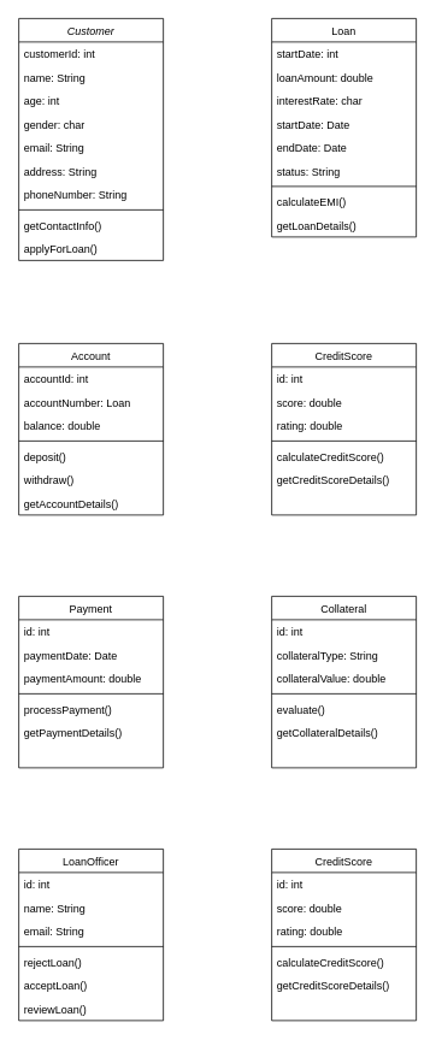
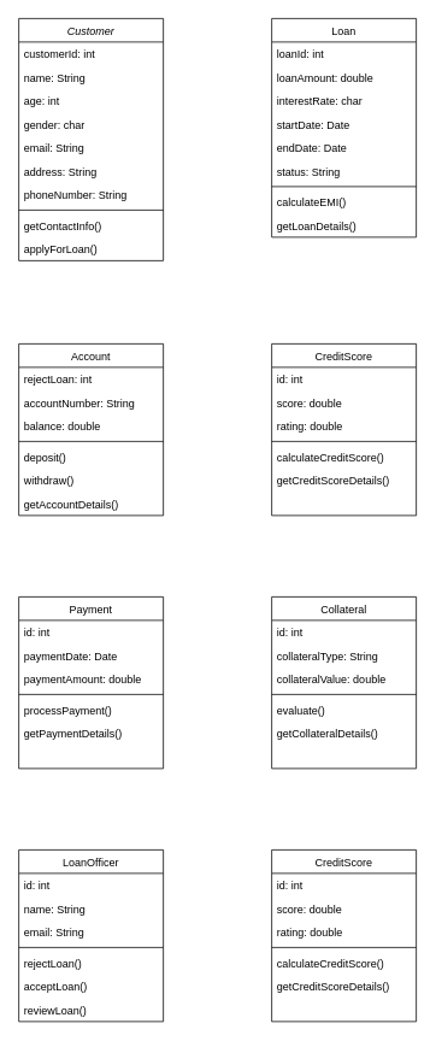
  <mxCell id="0" />
  <mxCell id="1" parent="0" />
  <mxCell id="2" value="Customer" style="swimlane;fontStyle=2;align=center;verticalAlign=top;childLayout=stackLayout;horizontal=1;startSize=26;horizontalStack=0;resizeParent=1;resizeLast=0;collapsible=1;marginBottom=0;rounded=0;shadow=0;strokeWidth=1;" parent="1" vertex="1"><mxGeometry x="20" y="20" width="160" height="268" as="geometry"><mxRectangle x="230" y="140" width="160" height="26" as="alternateBounds" /></mxGeometry></mxCell>
  <mxCell id="3" value="customerId: int" style="text;align=left;verticalAlign=top;spacingLeft=4;spacingRight=4;overflow=hidden;rotatable=0;points=[[0,0.5],[1,0.5]];portConstraint=eastwest;" parent="2" vertex="1"><mxGeometry y="26" width="160" height="26" as="geometry" /></mxCell>
  <mxCell id="4" value="name: String" style="text;align=left;verticalAlign=top;spacingLeft=4;spacingRight=4;overflow=hidden;rotatable=0;points=[[0,0.5],[1,0.5]];portConstraint=eastwest;rounded=0;shadow=0;html=0;" parent="2" vertex="1"><mxGeometry y="52" width="160" height="26" as="geometry" /></mxCell>
  <mxCell id="5" value="age: int" style="text;align=left;verticalAlign=top;spacingLeft=4;spacingRight=4;overflow=hidden;rotatable=0;points=[[0,0.5],[1,0.5]];portConstraint=eastwest;rounded=0;shadow=0;html=0;" parent="2" vertex="1"><mxGeometry y="78" width="160" height="26" as="geometry" /></mxCell>
  <mxCell id="6" value="gender: char" style="text;align=left;verticalAlign=top;spacingLeft=4;spacingRight=4;overflow=hidden;rotatable=0;points=[[0,0.5],[1,0.5]];portConstraint=eastwest;rounded=0;shadow=0;html=0;" parent="2" vertex="1"><mxGeometry y="104" width="160" height="26" as="geometry" /></mxCell>
  <mxCell id="7" value="email: String" style="text;align=left;verticalAlign=top;spacingLeft=4;spacingRight=4;overflow=hidden;rotatable=0;points=[[0,0.5],[1,0.5]];portConstraint=eastwest;rounded=0;shadow=0;html=0;" parent="2" vertex="1"><mxGeometry y="130" width="160" height="26" as="geometry" /></mxCell>
  <mxCell id="8" value="address: String" style="text;align=left;verticalAlign=top;spacingLeft=4;spacingRight=4;overflow=hidden;rotatable=0;points=[[0,0.5],[1,0.5]];portConstraint=eastwest;rounded=0;shadow=0;html=0;" parent="2" vertex="1"><mxGeometry y="156" width="160" height="26" as="geometry" /></mxCell>
  <mxCell id="9" value="phoneNumber: String" style="text;align=left;verticalAlign=top;spacingLeft=4;spacingRight=4;overflow=hidden;rotatable=0;points=[[0,0.5],[1,0.5]];portConstraint=eastwest;rounded=0;shadow=0;html=0;" parent="2" vertex="1"><mxGeometry y="182" width="160" height="26" as="geometry" /></mxCell>
  <mxCell id="10" value="" style="line;html=1;strokeWidth=1;align=left;verticalAlign=middle;spacingTop=-1;spacingLeft=3;spacingRight=3;rotatable=0;labelPosition=right;points=[];portConstraint=eastwest;" parent="2" vertex="1"><mxGeometry y="208" width="160" height="8" as="geometry" /></mxCell>
  <mxCell id="11" value="getContactInfo()" style="text;align=left;verticalAlign=top;spacingLeft=4;spacingRight=4;overflow=hidden;rotatable=0;points=[[0,0.5],[1,0.5]];portConstraint=eastwest;" parent="2" vertex="1"><mxGeometry y="216" width="160" height="26" as="geometry" /></mxCell>
  <mxCell id="12" value="applyForLoan()" style="text;align=left;verticalAlign=top;spacingLeft=4;spacingRight=4;overflow=hidden;rotatable=0;points=[[0,0.5],[1,0.5]];portConstraint=eastwest;" parent="2" vertex="1"><mxGeometry y="242" width="160" height="26" as="geometry" /></mxCell>
  <mxCell id="13" value="Loan" style="swimlane;fontStyle=0;align=center;verticalAlign=top;childLayout=stackLayout;horizontal=1;startSize=26;horizontalStack=0;resizeParent=1;resizeLast=0;collapsible=1;marginBottom=0;rounded=0;shadow=0;strokeWidth=1;" parent="1" vertex="1"><mxGeometry x="300" y="20" width="160" height="242" as="geometry"><mxRectangle x="550" y="140" width="160" height="26" as="alternateBounds" /></mxGeometry></mxCell>
- <mxCell id="14" value="startDate: int" style="text;align=left;verticalAlign=top;spacingLeft=4;spacingRight=4;overflow=hidden;rotatable=0;points=[[0,0.5],[1,0.5]];portConstraint=eastwest;" parent="13" vertex="1"><mxGeometry y="26" width="160" height="26" as="geometry" /></mxCell>
+ <mxCell id="14" value="loanId: int" style="text;align=left;verticalAlign=top;spacingLeft=4;spacingRight=4;overflow=hidden;rotatable=0;points=[[0,0.5],[1,0.5]];portConstraint=eastwest;" parent="13" vertex="1"><mxGeometry y="26" width="160" height="26" as="geometry" /></mxCell>
  <mxCell id="15" value="loanAmount: double" style="text;align=left;verticalAlign=top;spacingLeft=4;spacingRight=4;overflow=hidden;rotatable=0;points=[[0,0.5],[1,0.5]];portConstraint=eastwest;rounded=0;shadow=0;html=0;" parent="13" vertex="1"><mxGeometry y="52" width="160" height="26" as="geometry" /></mxCell>
  <mxCell id="16" value="interestRate: char" style="text;align=left;verticalAlign=top;spacingLeft=4;spacingRight=4;overflow=hidden;rotatable=0;points=[[0,0.5],[1,0.5]];portConstraint=eastwest;rounded=0;shadow=0;html=0;" parent="13" vertex="1"><mxGeometry y="78" width="160" height="26" as="geometry" /></mxCell>
  <mxCell id="17" value="startDate: Date" style="text;align=left;verticalAlign=top;spacingLeft=4;spacingRight=4;overflow=hidden;rotatable=0;points=[[0,0.5],[1,0.5]];portConstraint=eastwest;rounded=0;shadow=0;html=0;" parent="13" vertex="1"><mxGeometry y="104" width="160" height="26" as="geometry" /></mxCell>
  <mxCell id="18" value="endDate: Date" style="text;align=left;verticalAlign=top;spacingLeft=4;spacingRight=4;overflow=hidden;rotatable=0;points=[[0,0.5],[1,0.5]];portConstraint=eastwest;rounded=0;shadow=0;html=0;" parent="13" vertex="1"><mxGeometry y="130" width="160" height="26" as="geometry" /></mxCell>
  <mxCell id="19" value="status: String" style="text;align=left;verticalAlign=top;spacingLeft=4;spacingRight=4;overflow=hidden;rotatable=0;points=[[0,0.5],[1,0.5]];portConstraint=eastwest;rounded=0;shadow=0;html=0;" vertex="1" parent="13"><mxGeometry y="156" width="160" height="26" as="geometry" /></mxCell>
  <mxCell id="20" value="" style="line;html=1;strokeWidth=1;align=left;verticalAlign=middle;spacingTop=-1;spacingLeft=3;spacingRight=3;rotatable=0;labelPosition=right;points=[];portConstraint=eastwest;" parent="13" vertex="1"><mxGeometry y="182" width="160" height="8" as="geometry" /></mxCell>
  <mxCell id="21" value="calculateEMI()" style="text;align=left;verticalAlign=top;spacingLeft=4;spacingRight=4;overflow=hidden;rotatable=0;points=[[0,0.5],[1,0.5]];portConstraint=eastwest;" parent="13" vertex="1"><mxGeometry y="190" width="160" height="26" as="geometry" /></mxCell>
  <mxCell id="22" value="getLoanDetails()" style="text;align=left;verticalAlign=top;spacingLeft=4;spacingRight=4;overflow=hidden;rotatable=0;points=[[0,0.5],[1,0.5]];portConstraint=eastwest;" parent="13" vertex="1"><mxGeometry y="216" width="160" height="26" as="geometry" /></mxCell>
  <mxCell id="23" value="Account" style="swimlane;fontStyle=0;align=center;verticalAlign=top;childLayout=stackLayout;horizontal=1;startSize=26;horizontalStack=0;resizeParent=1;resizeLast=0;collapsible=1;marginBottom=0;rounded=0;shadow=0;strokeWidth=1;" vertex="1" parent="1"><mxGeometry x="20" y="380" width="160" height="190" as="geometry"><mxRectangle x="130" y="380" width="160" height="26" as="alternateBounds" /></mxGeometry></mxCell>
- <mxCell id="24" value="accountId: int" style="text;align=left;verticalAlign=top;spacingLeft=4;spacingRight=4;overflow=hidden;rotatable=0;points=[[0,0.5],[1,0.5]];portConstraint=eastwest;" vertex="1" parent="23"><mxGeometry y="26" width="160" height="26" as="geometry" /></mxCell>
- <mxCell id="25" value="accountNumber: Loan" style="text;align=left;verticalAlign=top;spacingLeft=4;spacingRight=4;overflow=hidden;rotatable=0;points=[[0,0.5],[1,0.5]];portConstraint=eastwest;rounded=0;shadow=0;html=0;" vertex="1" parent="23"><mxGeometry y="52" width="160" height="26" as="geometry" /></mxCell>
+ <mxCell id="24" value="rejectLoan: int" style="text;align=left;verticalAlign=top;spacingLeft=4;spacingRight=4;overflow=hidden;rotatable=0;points=[[0,0.5],[1,0.5]];portConstraint=eastwest;" vertex="1" parent="23"><mxGeometry y="26" width="160" height="26" as="geometry" /></mxCell>
+ <mxCell id="25" value="accountNumber: String" style="text;align=left;verticalAlign=top;spacingLeft=4;spacingRight=4;overflow=hidden;rotatable=0;points=[[0,0.5],[1,0.5]];portConstraint=eastwest;rounded=0;shadow=0;html=0;" vertex="1" parent="23"><mxGeometry y="52" width="160" height="26" as="geometry" /></mxCell>
  <mxCell id="26" value="balance: double" style="text;align=left;verticalAlign=top;spacingLeft=4;spacingRight=4;overflow=hidden;rotatable=0;points=[[0,0.5],[1,0.5]];portConstraint=eastwest;rounded=0;shadow=0;html=0;" vertex="1" parent="23"><mxGeometry y="78" width="160" height="26" as="geometry" /></mxCell>
  <mxCell id="27" value="" style="line;html=1;strokeWidth=1;align=left;verticalAlign=middle;spacingTop=-1;spacingLeft=3;spacingRight=3;rotatable=0;labelPosition=right;points=[];portConstraint=eastwest;" vertex="1" parent="23"><mxGeometry y="104" width="160" height="8" as="geometry" /></mxCell>
  <mxCell id="28" value="deposit()" style="text;align=left;verticalAlign=top;spacingLeft=4;spacingRight=4;overflow=hidden;rotatable=0;points=[[0,0.5],[1,0.5]];portConstraint=eastwest;" vertex="1" parent="23"><mxGeometry y="112" width="160" height="26" as="geometry" /></mxCell>
  <mxCell id="29" value="withdraw()" style="text;align=left;verticalAlign=top;spacingLeft=4;spacingRight=4;overflow=hidden;rotatable=0;points=[[0,0.5],[1,0.5]];portConstraint=eastwest;" vertex="1" parent="23"><mxGeometry y="138" width="160" height="26" as="geometry" /></mxCell>
  <mxCell id="30" value="getAccountDetails()" style="text;align=left;verticalAlign=top;spacingLeft=4;spacingRight=4;overflow=hidden;rotatable=0;points=[[0,0.5],[1,0.5]];portConstraint=eastwest;" vertex="1" parent="23"><mxGeometry y="164" width="160" height="26" as="geometry" /></mxCell>
  <mxCell id="31" value="CreditScore" style="swimlane;fontStyle=0;align=center;verticalAlign=top;childLayout=stackLayout;horizontal=1;startSize=26;horizontalStack=0;resizeParent=1;resizeLast=0;collapsible=1;marginBottom=0;rounded=0;shadow=0;strokeWidth=1;" vertex="1" parent="1"><mxGeometry x="300" y="380" width="160" height="190" as="geometry"><mxRectangle x="130" y="380" width="160" height="26" as="alternateBounds" /></mxGeometry></mxCell>
  <mxCell id="32" value="id: int" style="text;align=left;verticalAlign=top;spacingLeft=4;spacingRight=4;overflow=hidden;rotatable=0;points=[[0,0.5],[1,0.5]];portConstraint=eastwest;" vertex="1" parent="31"><mxGeometry y="26" width="160" height="26" as="geometry" /></mxCell>
  <mxCell id="33" value="score: double" style="text;align=left;verticalAlign=top;spacingLeft=4;spacingRight=4;overflow=hidden;rotatable=0;points=[[0,0.5],[1,0.5]];portConstraint=eastwest;rounded=0;shadow=0;html=0;" vertex="1" parent="31"><mxGeometry y="52" width="160" height="26" as="geometry" /></mxCell>
  <mxCell id="34" value="rating: double" style="text;align=left;verticalAlign=top;spacingLeft=4;spacingRight=4;overflow=hidden;rotatable=0;points=[[0,0.5],[1,0.5]];portConstraint=eastwest;rounded=0;shadow=0;html=0;" vertex="1" parent="31"><mxGeometry y="78" width="160" height="26" as="geometry" /></mxCell>
  <mxCell id="35" value="" style="line;html=1;strokeWidth=1;align=left;verticalAlign=middle;spacingTop=-1;spacingLeft=3;spacingRight=3;rotatable=0;labelPosition=right;points=[];portConstraint=eastwest;" vertex="1" parent="31"><mxGeometry y="104" width="160" height="8" as="geometry" /></mxCell>
  <mxCell id="36" value="calculateCreditScore()" style="text;align=left;verticalAlign=top;spacingLeft=4;spacingRight=4;overflow=hidden;rotatable=0;points=[[0,0.5],[1,0.5]];portConstraint=eastwest;" vertex="1" parent="31"><mxGeometry y="112" width="160" height="26" as="geometry" /></mxCell>
  <mxCell id="37" value="getCreditScoreDetails()" style="text;align=left;verticalAlign=top;spacingLeft=4;spacingRight=4;overflow=hidden;rotatable=0;points=[[0,0.5],[1,0.5]];portConstraint=eastwest;" vertex="1" parent="31"><mxGeometry y="138" width="160" height="26" as="geometry" /></mxCell>
  <mxCell id="38" value="Payment" style="swimlane;fontStyle=0;align=center;verticalAlign=top;childLayout=stackLayout;horizontal=1;startSize=26;horizontalStack=0;resizeParent=1;resizeLast=0;collapsible=1;marginBottom=0;rounded=0;shadow=0;strokeWidth=1;" vertex="1" parent="1"><mxGeometry x="20" y="660" width="160" height="190" as="geometry"><mxRectangle x="130" y="380" width="160" height="26" as="alternateBounds" /></mxGeometry></mxCell>
  <mxCell id="39" value="id: int" style="text;align=left;verticalAlign=top;spacingLeft=4;spacingRight=4;overflow=hidden;rotatable=0;points=[[0,0.5],[1,0.5]];portConstraint=eastwest;" vertex="1" parent="38"><mxGeometry y="26" width="160" height="26" as="geometry" /></mxCell>
  <mxCell id="40" value="paymentDate: Date" style="text;align=left;verticalAlign=top;spacingLeft=4;spacingRight=4;overflow=hidden;rotatable=0;points=[[0,0.5],[1,0.5]];portConstraint=eastwest;rounded=0;shadow=0;html=0;" vertex="1" parent="38"><mxGeometry y="52" width="160" height="26" as="geometry" /></mxCell>
  <mxCell id="41" value="paymentAmount: double" style="text;align=left;verticalAlign=top;spacingLeft=4;spacingRight=4;overflow=hidden;rotatable=0;points=[[0,0.5],[1,0.5]];portConstraint=eastwest;rounded=0;shadow=0;html=0;" vertex="1" parent="38"><mxGeometry y="78" width="160" height="26" as="geometry" /></mxCell>
  <mxCell id="42" value="" style="line;html=1;strokeWidth=1;align=left;verticalAlign=middle;spacingTop=-1;spacingLeft=3;spacingRight=3;rotatable=0;labelPosition=right;points=[];portConstraint=eastwest;" vertex="1" parent="38"><mxGeometry y="104" width="160" height="8" as="geometry" /></mxCell>
  <mxCell id="43" value="processPayment()" style="text;align=left;verticalAlign=top;spacingLeft=4;spacingRight=4;overflow=hidden;rotatable=0;points=[[0,0.5],[1,0.5]];portConstraint=eastwest;" vertex="1" parent="38"><mxGeometry y="112" width="160" height="26" as="geometry" /></mxCell>
  <mxCell id="44" value="getPaymentDetails()" style="text;align=left;verticalAlign=top;spacingLeft=4;spacingRight=4;overflow=hidden;rotatable=0;points=[[0,0.5],[1,0.5]];portConstraint=eastwest;" vertex="1" parent="38"><mxGeometry y="138" width="160" height="26" as="geometry" /></mxCell>
  <mxCell id="45" value="Collateral" style="swimlane;fontStyle=0;align=center;verticalAlign=top;childLayout=stackLayout;horizontal=1;startSize=26;horizontalStack=0;resizeParent=1;resizeLast=0;collapsible=1;marginBottom=0;rounded=0;shadow=0;strokeWidth=1;" vertex="1" parent="1"><mxGeometry x="300" y="660" width="160" height="190" as="geometry"><mxRectangle x="130" y="380" width="160" height="26" as="alternateBounds" /></mxGeometry></mxCell>
  <mxCell id="46" value="id: int" style="text;align=left;verticalAlign=top;spacingLeft=4;spacingRight=4;overflow=hidden;rotatable=0;points=[[0,0.5],[1,0.5]];portConstraint=eastwest;" vertex="1" parent="45"><mxGeometry y="26" width="160" height="26" as="geometry" /></mxCell>
  <mxCell id="47" value="collateralType: String" style="text;align=left;verticalAlign=top;spacingLeft=4;spacingRight=4;overflow=hidden;rotatable=0;points=[[0,0.5],[1,0.5]];portConstraint=eastwest;rounded=0;shadow=0;html=0;" vertex="1" parent="45"><mxGeometry y="52" width="160" height="26" as="geometry" /></mxCell>
  <mxCell id="48" value="collateralValue: double" style="text;align=left;verticalAlign=top;spacingLeft=4;spacingRight=4;overflow=hidden;rotatable=0;points=[[0,0.5],[1,0.5]];portConstraint=eastwest;rounded=0;shadow=0;html=0;" vertex="1" parent="45"><mxGeometry y="78" width="160" height="26" as="geometry" /></mxCell>
  <mxCell id="49" value="" style="line;html=1;strokeWidth=1;align=left;verticalAlign=middle;spacingTop=-1;spacingLeft=3;spacingRight=3;rotatable=0;labelPosition=right;points=[];portConstraint=eastwest;" vertex="1" parent="45"><mxGeometry y="104" width="160" height="8" as="geometry" /></mxCell>
  <mxCell id="50" value="evaluate()" style="text;align=left;verticalAlign=top;spacingLeft=4;spacingRight=4;overflow=hidden;rotatable=0;points=[[0,0.5],[1,0.5]];portConstraint=eastwest;" vertex="1" parent="45"><mxGeometry y="112" width="160" height="26" as="geometry" /></mxCell>
  <mxCell id="51" value="getCollateralDetails()" style="text;align=left;verticalAlign=top;spacingLeft=4;spacingRight=4;overflow=hidden;rotatable=0;points=[[0,0.5],[1,0.5]];portConstraint=eastwest;" vertex="1" parent="45"><mxGeometry y="138" width="160" height="26" as="geometry" /></mxCell>
  <mxCell id="52" value="LoanOfficer" style="swimlane;fontStyle=0;align=center;verticalAlign=top;childLayout=stackLayout;horizontal=1;startSize=26;horizontalStack=0;resizeParent=1;resizeLast=0;collapsible=1;marginBottom=0;rounded=0;shadow=0;strokeWidth=1;" vertex="1" parent="1"><mxGeometry x="20" y="940" width="160" height="190" as="geometry"><mxRectangle x="130" y="380" width="160" height="26" as="alternateBounds" /></mxGeometry></mxCell>
  <mxCell id="53" value="id: int" style="text;align=left;verticalAlign=top;spacingLeft=4;spacingRight=4;overflow=hidden;rotatable=0;points=[[0,0.5],[1,0.5]];portConstraint=eastwest;" vertex="1" parent="52"><mxGeometry y="26" width="160" height="26" as="geometry" /></mxCell>
  <mxCell id="54" value="name: String" style="text;align=left;verticalAlign=top;spacingLeft=4;spacingRight=4;overflow=hidden;rotatable=0;points=[[0,0.5],[1,0.5]];portConstraint=eastwest;rounded=0;shadow=0;html=0;" vertex="1" parent="52"><mxGeometry y="52" width="160" height="26" as="geometry" /></mxCell>
  <mxCell id="55" value="email: String" style="text;align=left;verticalAlign=top;spacingLeft=4;spacingRight=4;overflow=hidden;rotatable=0;points=[[0,0.5],[1,0.5]];portConstraint=eastwest;rounded=0;shadow=0;html=0;" vertex="1" parent="52"><mxGeometry y="78" width="160" height="26" as="geometry" /></mxCell>
  <mxCell id="56" value="" style="line;html=1;strokeWidth=1;align=left;verticalAlign=middle;spacingTop=-1;spacingLeft=3;spacingRight=3;rotatable=0;labelPosition=right;points=[];portConstraint=eastwest;" vertex="1" parent="52"><mxGeometry y="104" width="160" height="8" as="geometry" /></mxCell>
  <mxCell id="57" value="rejectLoan()" style="text;align=left;verticalAlign=top;spacingLeft=4;spacingRight=4;overflow=hidden;rotatable=0;points=[[0,0.5],[1,0.5]];portConstraint=eastwest;" vertex="1" parent="52"><mxGeometry y="112" width="160" height="26" as="geometry" /></mxCell>
  <mxCell id="58" value="acceptLoan()" style="text;align=left;verticalAlign=top;spacingLeft=4;spacingRight=4;overflow=hidden;rotatable=0;points=[[0,0.5],[1,0.5]];portConstraint=eastwest;" vertex="1" parent="52"><mxGeometry y="138" width="160" height="26" as="geometry" /></mxCell>
  <mxCell id="59" value="reviewLoan()" style="text;align=left;verticalAlign=top;spacingLeft=4;spacingRight=4;overflow=hidden;rotatable=0;points=[[0,0.5],[1,0.5]];portConstraint=eastwest;" vertex="1" parent="52"><mxGeometry y="164" width="160" height="26" as="geometry" /></mxCell>
  <mxCell id="60" value="CreditScore" style="swimlane;fontStyle=0;align=center;verticalAlign=top;childLayout=stackLayout;horizontal=1;startSize=26;horizontalStack=0;resizeParent=1;resizeLast=0;collapsible=1;marginBottom=0;rounded=0;shadow=0;strokeWidth=1;" vertex="1" parent="1"><mxGeometry x="300" y="940" width="160" height="190" as="geometry"><mxRectangle x="130" y="380" width="160" height="26" as="alternateBounds" /></mxGeometry></mxCell>
  <mxCell id="61" value="id: int" style="text;align=left;verticalAlign=top;spacingLeft=4;spacingRight=4;overflow=hidden;rotatable=0;points=[[0,0.5],[1,0.5]];portConstraint=eastwest;" vertex="1" parent="60"><mxGeometry y="26" width="160" height="26" as="geometry" /></mxCell>
  <mxCell id="62" value="score: double" style="text;align=left;verticalAlign=top;spacingLeft=4;spacingRight=4;overflow=hidden;rotatable=0;points=[[0,0.5],[1,0.5]];portConstraint=eastwest;rounded=0;shadow=0;html=0;" vertex="1" parent="60"><mxGeometry y="52" width="160" height="26" as="geometry" /></mxCell>
  <mxCell id="63" value="rating: double" style="text;align=left;verticalAlign=top;spacingLeft=4;spacingRight=4;overflow=hidden;rotatable=0;points=[[0,0.5],[1,0.5]];portConstraint=eastwest;rounded=0;shadow=0;html=0;" vertex="1" parent="60"><mxGeometry y="78" width="160" height="26" as="geometry" /></mxCell>
  <mxCell id="64" value="" style="line;html=1;strokeWidth=1;align=left;verticalAlign=middle;spacingTop=-1;spacingLeft=3;spacingRight=3;rotatable=0;labelPosition=right;points=[];portConstraint=eastwest;" vertex="1" parent="60"><mxGeometry y="104" width="160" height="8" as="geometry" /></mxCell>
  <mxCell id="65" value="calculateCreditScore()" style="text;align=left;verticalAlign=top;spacingLeft=4;spacingRight=4;overflow=hidden;rotatable=0;points=[[0,0.5],[1,0.5]];portConstraint=eastwest;" vertex="1" parent="60"><mxGeometry y="112" width="160" height="26" as="geometry" /></mxCell>
  <mxCell id="66" value="getCreditScoreDetails()" style="text;align=left;verticalAlign=top;spacingLeft=4;spacingRight=4;overflow=hidden;rotatable=0;points=[[0,0.5],[1,0.5]];portConstraint=eastwest;" vertex="1" parent="60"><mxGeometry y="138" width="160" height="26" as="geometry" /></mxCell>
